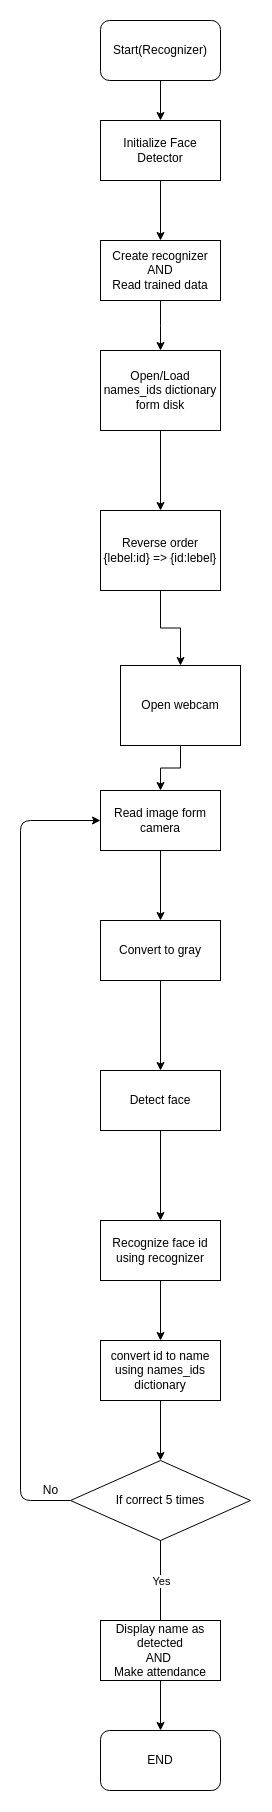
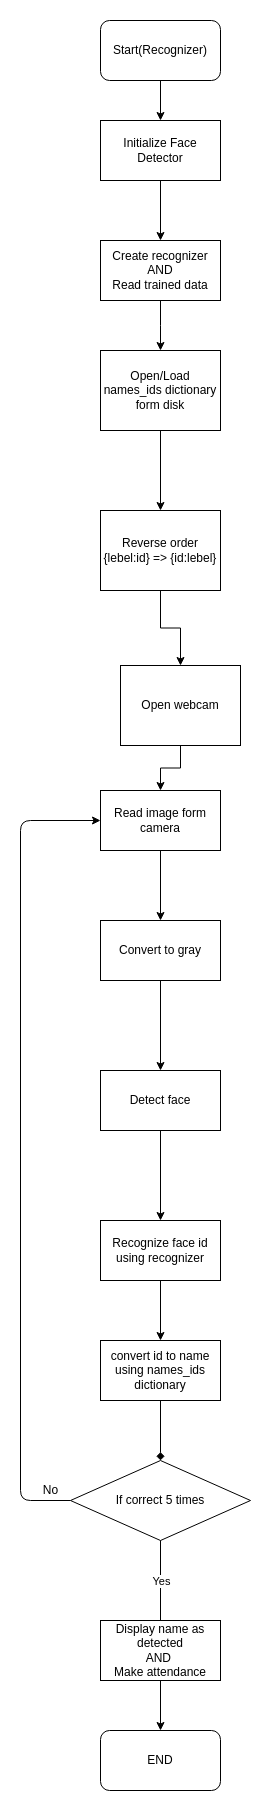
  <mxCell id="0" />
  <mxCell id="1" parent="0" />
  <mxCell id="2" value="" style="edgeStyle=orthogonalEdgeStyle;rounded=0;orthogonalLoop=1;jettySize=auto;html=1;" parent="1" source="3" target="5" edge="1"><mxGeometry relative="1" as="geometry" /></mxCell>
  <mxCell id="3" value="Start(Recognizer)" style="rounded=1;whiteSpace=wrap;html=1;" parent="1" vertex="1"><mxGeometry x="100" y="20" width="120" height="60" as="geometry" /></mxCell>
  <mxCell id="4" value="" style="edgeStyle=orthogonalEdgeStyle;rounded=0;orthogonalLoop=1;jettySize=auto;html=1;" parent="1" source="5" target="7" edge="1"><mxGeometry relative="1" as="geometry" /></mxCell>
  <mxCell id="5" value="Initialize Face Detector" style="rounded=0;whiteSpace=wrap;html=1;" parent="1" vertex="1"><mxGeometry x="100" y="120" width="120" height="60" as="geometry" /></mxCell>
  <mxCell id="6" value="" style="edgeStyle=orthogonalEdgeStyle;rounded=0;orthogonalLoop=1;jettySize=auto;html=1;" parent="1" source="7" edge="1"><mxGeometry relative="1" as="geometry"><mxPoint x="160" y="350" as="targetPoint" /></mxGeometry></mxCell>
  <mxCell id="7" value="Create recognizer&lt;br&gt;AND&lt;br&gt;Read trained data" style="rounded=0;whiteSpace=wrap;html=1;" parent="1" vertex="1"><mxGeometry x="100" y="240" width="120" height="60" as="geometry" /></mxCell>
  <mxCell id="8" value="" style="edgeStyle=orthogonalEdgeStyle;rounded=0;orthogonalLoop=1;jettySize=auto;html=1;" parent="1" source="9" target="11" edge="1"><mxGeometry relative="1" as="geometry" /></mxCell>
  <mxCell id="9" value="Open/Load names_ids dictionary form disk" style="rounded=0;whiteSpace=wrap;html=1;" parent="1" vertex="1"><mxGeometry x="100" y="350" width="120" height="80" as="geometry" /></mxCell>
  <mxCell id="10" value="" style="edgeStyle=orthogonalEdgeStyle;rounded=0;orthogonalLoop=1;jettySize=auto;html=1;" parent="1" source="11" target="13" edge="1"><mxGeometry relative="1" as="geometry" /></mxCell>
  <mxCell id="11" value="Reverse order&lt;br&gt;{lebel:id} =&amp;gt; {id:lebel}" style="rounded=0;whiteSpace=wrap;html=1;" parent="1" vertex="1"><mxGeometry x="100" y="510" width="120" height="80" as="geometry" /></mxCell>
  <mxCell id="12" value="" style="edgeStyle=orthogonalEdgeStyle;rounded=0;orthogonalLoop=1;jettySize=auto;html=1;entryX=0.5;entryY=0;entryDx=0;entryDy=0;" parent="1" source="13" target="15" edge="1"><mxGeometry relative="1" as="geometry"><mxPoint x="160" y="780" as="targetPoint" /></mxGeometry></mxCell>
  <mxCell id="13" value="Open webcam" style="rounded=0;whiteSpace=wrap;html=1;" parent="1" vertex="1"><mxGeometry x="120" y="665" width="120" height="80" as="geometry" /></mxCell>
  <mxCell id="14" value="" style="edgeStyle=orthogonalEdgeStyle;rounded=0;orthogonalLoop=1;jettySize=auto;html=1;" parent="1" source="15" target="17" edge="1"><mxGeometry relative="1" as="geometry" /></mxCell>
  <mxCell id="15" value="Read image form camera" style="whiteSpace=wrap;html=1;" parent="1" vertex="1"><mxGeometry x="100" y="790" width="120" height="60" as="geometry" /></mxCell>
  <mxCell id="16" value="" style="edgeStyle=orthogonalEdgeStyle;rounded=0;orthogonalLoop=1;jettySize=auto;html=1;" parent="1" source="17" target="19" edge="1"><mxGeometry relative="1" as="geometry" /></mxCell>
  <mxCell id="17" value="Convert to gray" style="whiteSpace=wrap;html=1;" parent="1" vertex="1"><mxGeometry x="100" y="920" width="120" height="60" as="geometry" /></mxCell>
  <mxCell id="18" value="" style="edgeStyle=orthogonalEdgeStyle;rounded=0;orthogonalLoop=1;jettySize=auto;html=1;" parent="1" source="19" target="21" edge="1"><mxGeometry relative="1" as="geometry" /></mxCell>
  <mxCell id="19" value="Detect face" style="whiteSpace=wrap;html=1;" parent="1" vertex="1"><mxGeometry x="100" y="1070" width="120" height="60" as="geometry" /></mxCell>
  <mxCell id="20" value="" style="edgeStyle=orthogonalEdgeStyle;rounded=0;orthogonalLoop=1;jettySize=auto;html=1;entryX=0.5;entryY=0;entryDx=0;entryDy=0;" parent="1" source="21" target="30" edge="1"><mxGeometry relative="1" as="geometry"><mxPoint x="160" y="1430" as="targetPoint" /></mxGeometry></mxCell>
  <mxCell id="21" value="Recognize face id using recognizer" style="whiteSpace=wrap;html=1;" parent="1" vertex="1"><mxGeometry x="100" y="1220" width="120" height="60" as="geometry" /></mxCell>
  <mxCell id="22" value="If correct 5 times" style="rhombus;whiteSpace=wrap;html=1;" parent="1" vertex="1"><mxGeometry x="70" y="1460" width="180" height="80" as="geometry" /></mxCell>
  <mxCell id="23" value="" style="edgeStyle=orthogonalEdgeStyle;rounded=0;orthogonalLoop=1;jettySize=auto;html=1;" parent="1" source="24" target="31" edge="1"><mxGeometry relative="1" as="geometry" /></mxCell>
  <mxCell id="24" value="Display name as detected&lt;br&gt;AND&amp;nbsp;&lt;br&gt;Make attendance" style="whiteSpace=wrap;html=1;" parent="1" vertex="1"><mxGeometry x="100" y="1620" width="120" height="60" as="geometry" /></mxCell>
  <mxCell id="25" value="" style="endArrow=none;html=1;exitX=0.5;exitY=1;exitDx=0;exitDy=0;entryX=0.5;entryY=0;entryDx=0;entryDy=0;" parent="1" source="22" target="24" edge="1"><mxGeometry relative="1" as="geometry"><mxPoint x="110" y="1560" as="sourcePoint" /><mxPoint x="210" y="1560" as="targetPoint" /></mxGeometry></mxCell>
  <mxCell id="26" value="Yes" style="edgeLabel;resizable=0;html=1;align=center;verticalAlign=middle;" parent="25" connectable="0" vertex="1"><mxGeometry relative="1" as="geometry" /></mxCell>
  <mxCell id="27" value="" style="endArrow=classic;html=1;exitX=0;exitY=0.5;exitDx=0;exitDy=0;entryX=0;entryY=0.5;entryDx=0;entryDy=0;" parent="1" source="22" target="15" edge="1"><mxGeometry width="50" height="50" relative="1" as="geometry"><mxPoint x="140" y="1410" as="sourcePoint" /><mxPoint x="20" y="940" as="targetPoint" /><Array as="points"><mxPoint x="20" y="1500" /><mxPoint x="20" y="820" /></Array></mxGeometry></mxCell>
  <mxCell id="28" value="No" style="text;html=1;align=center;verticalAlign=middle;resizable=0;points=[];autosize=1;" parent="1" vertex="1"><mxGeometry x="35" y="1480" width="30" height="20" as="geometry" /></mxCell>
- <mxCell id="29" value="" style="edgeStyle=orthogonalEdgeStyle;rounded=0;orthogonalLoop=1;jettySize=auto;html=1;" parent="1" source="30" target="22" edge="1"><mxGeometry relative="1" as="geometry" /></mxCell>
+ <mxCell id="29" value="" style="edgeStyle=orthogonalEdgeStyle;rounded=0;orthogonalLoop=1;jettySize=auto;html=1;endArrow=diamond;" parent="1" source="30" target="22" edge="1"><mxGeometry relative="1" as="geometry" /></mxCell>
  <mxCell id="30" value="convert id to name using names_ids dictionary" style="rounded=0;whiteSpace=wrap;html=1;" parent="1" vertex="1"><mxGeometry x="100" y="1340" width="120" height="60" as="geometry" /></mxCell>
  <mxCell id="31" value="END" style="rounded=1;whiteSpace=wrap;html=1;" parent="1" vertex="1"><mxGeometry x="100" y="1730" width="120" height="60" as="geometry" /></mxCell>
